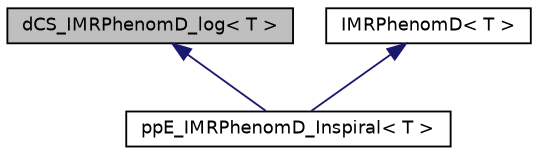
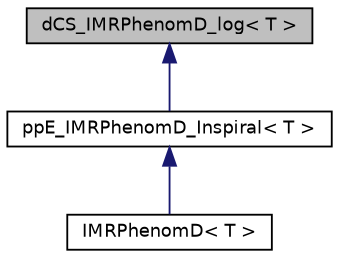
  digraph {
    node [color=black fillcolor=white fontname=Helvetica fontsize=10 shape=record style=filled]
    edge [color=midnightblue dir=back fontname=Helvetica fontsize=10 labelfontname=Helvetica labelfontsize=10 style=solid]
    n1 [fillcolor=grey75 fontcolor=black height=0.2 label="dCS_IMRPhenomD_log\< T \>" width=0.4]
    n2 [height=0.2 label="ppE_IMRPhenomD_Inspiral\< T \>" width=0.4]
    n3 [height=0.2 label="IMRPhenomD\< T \>" width=0.4]
    n1 -> n2
-   n3 -> n2
+   n2 -> n3
  }
